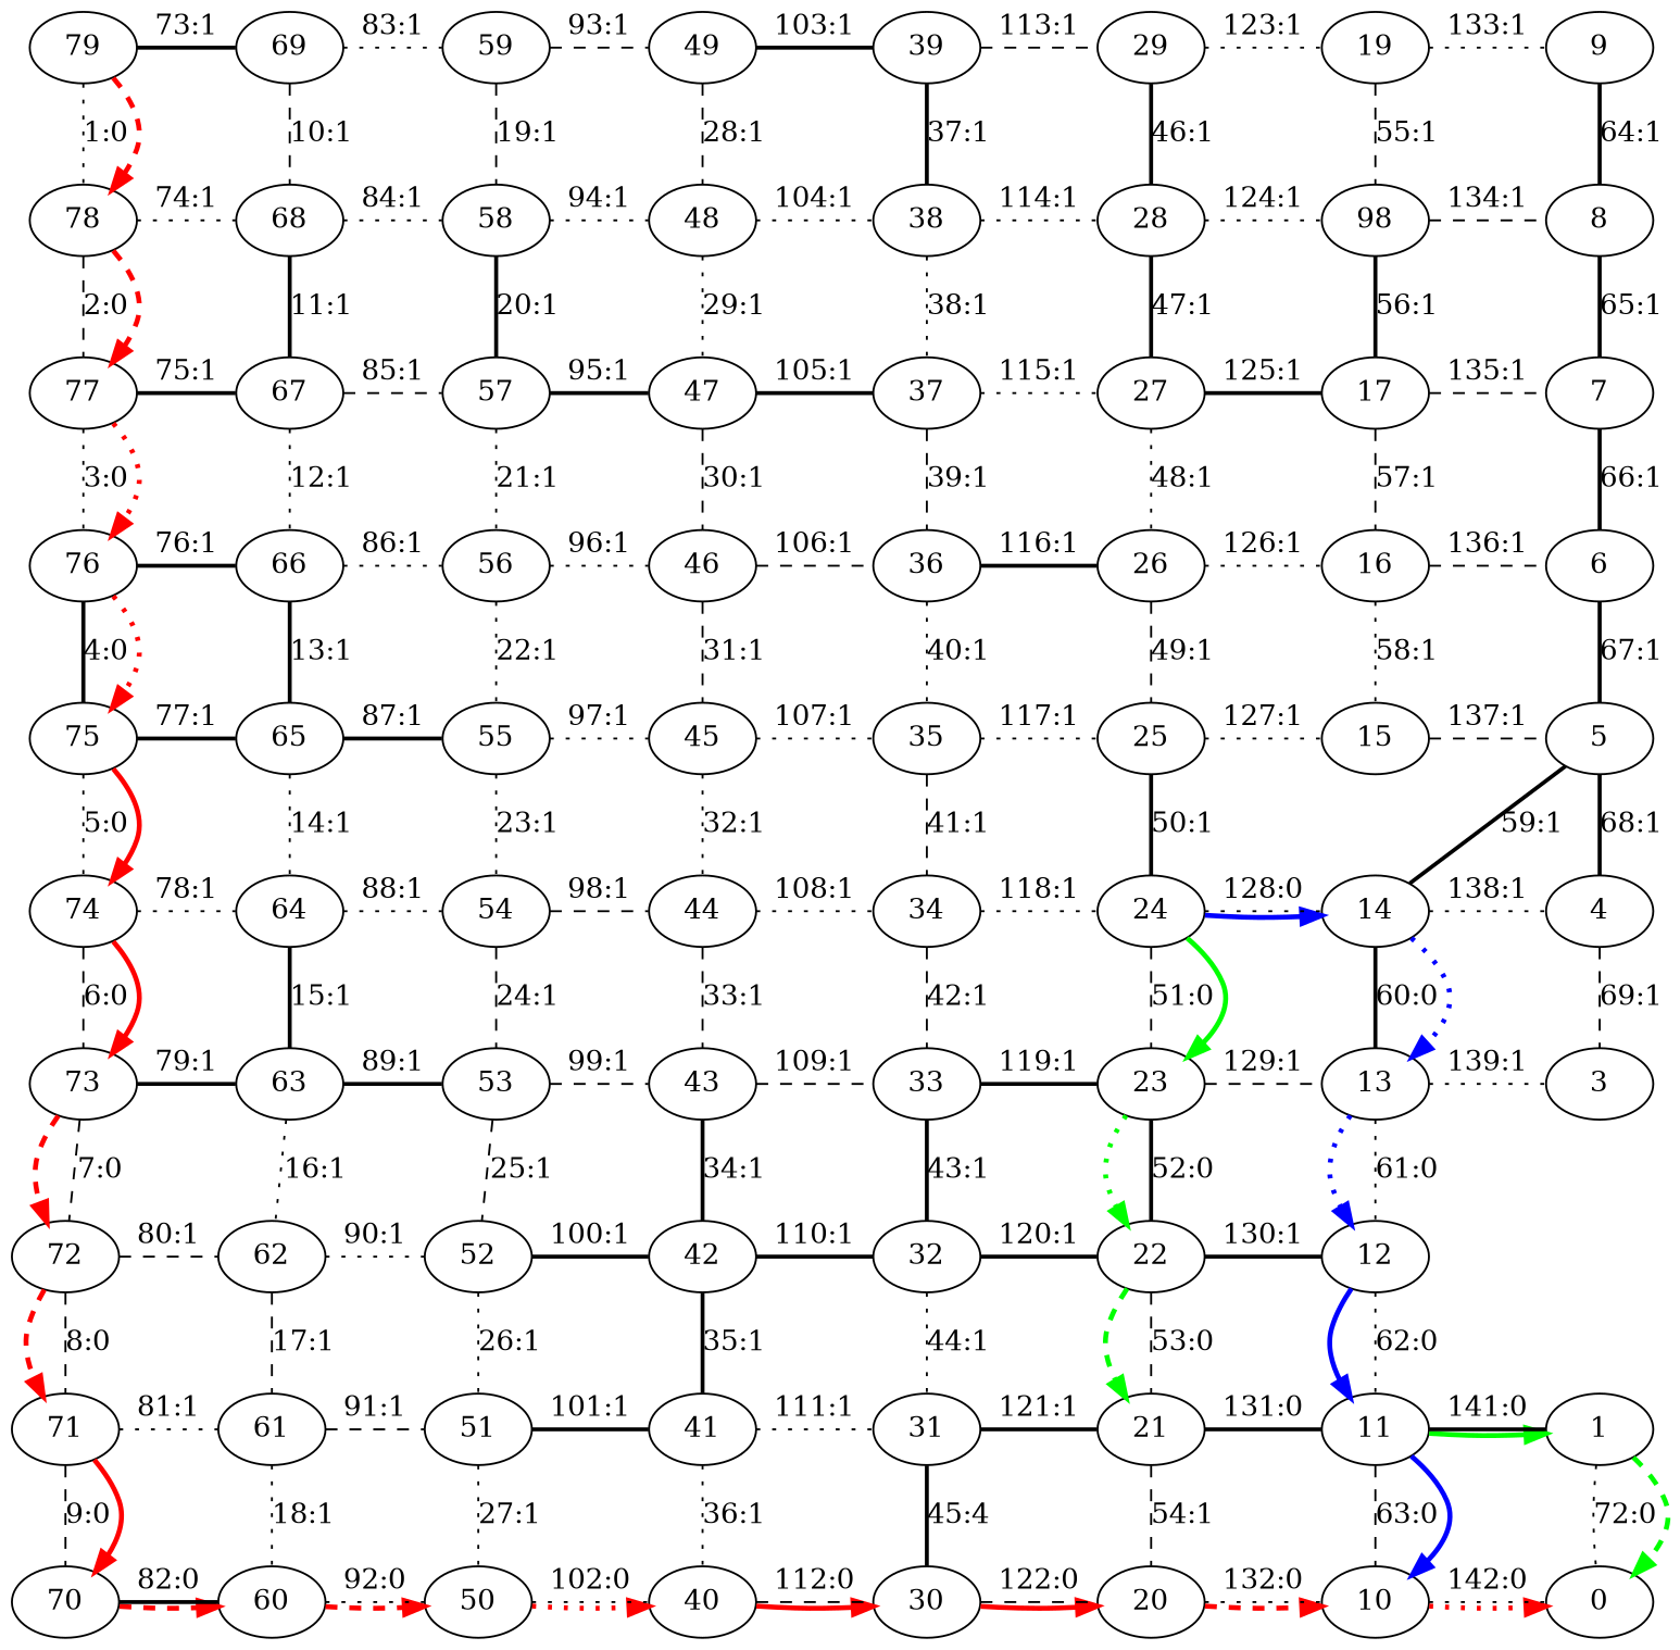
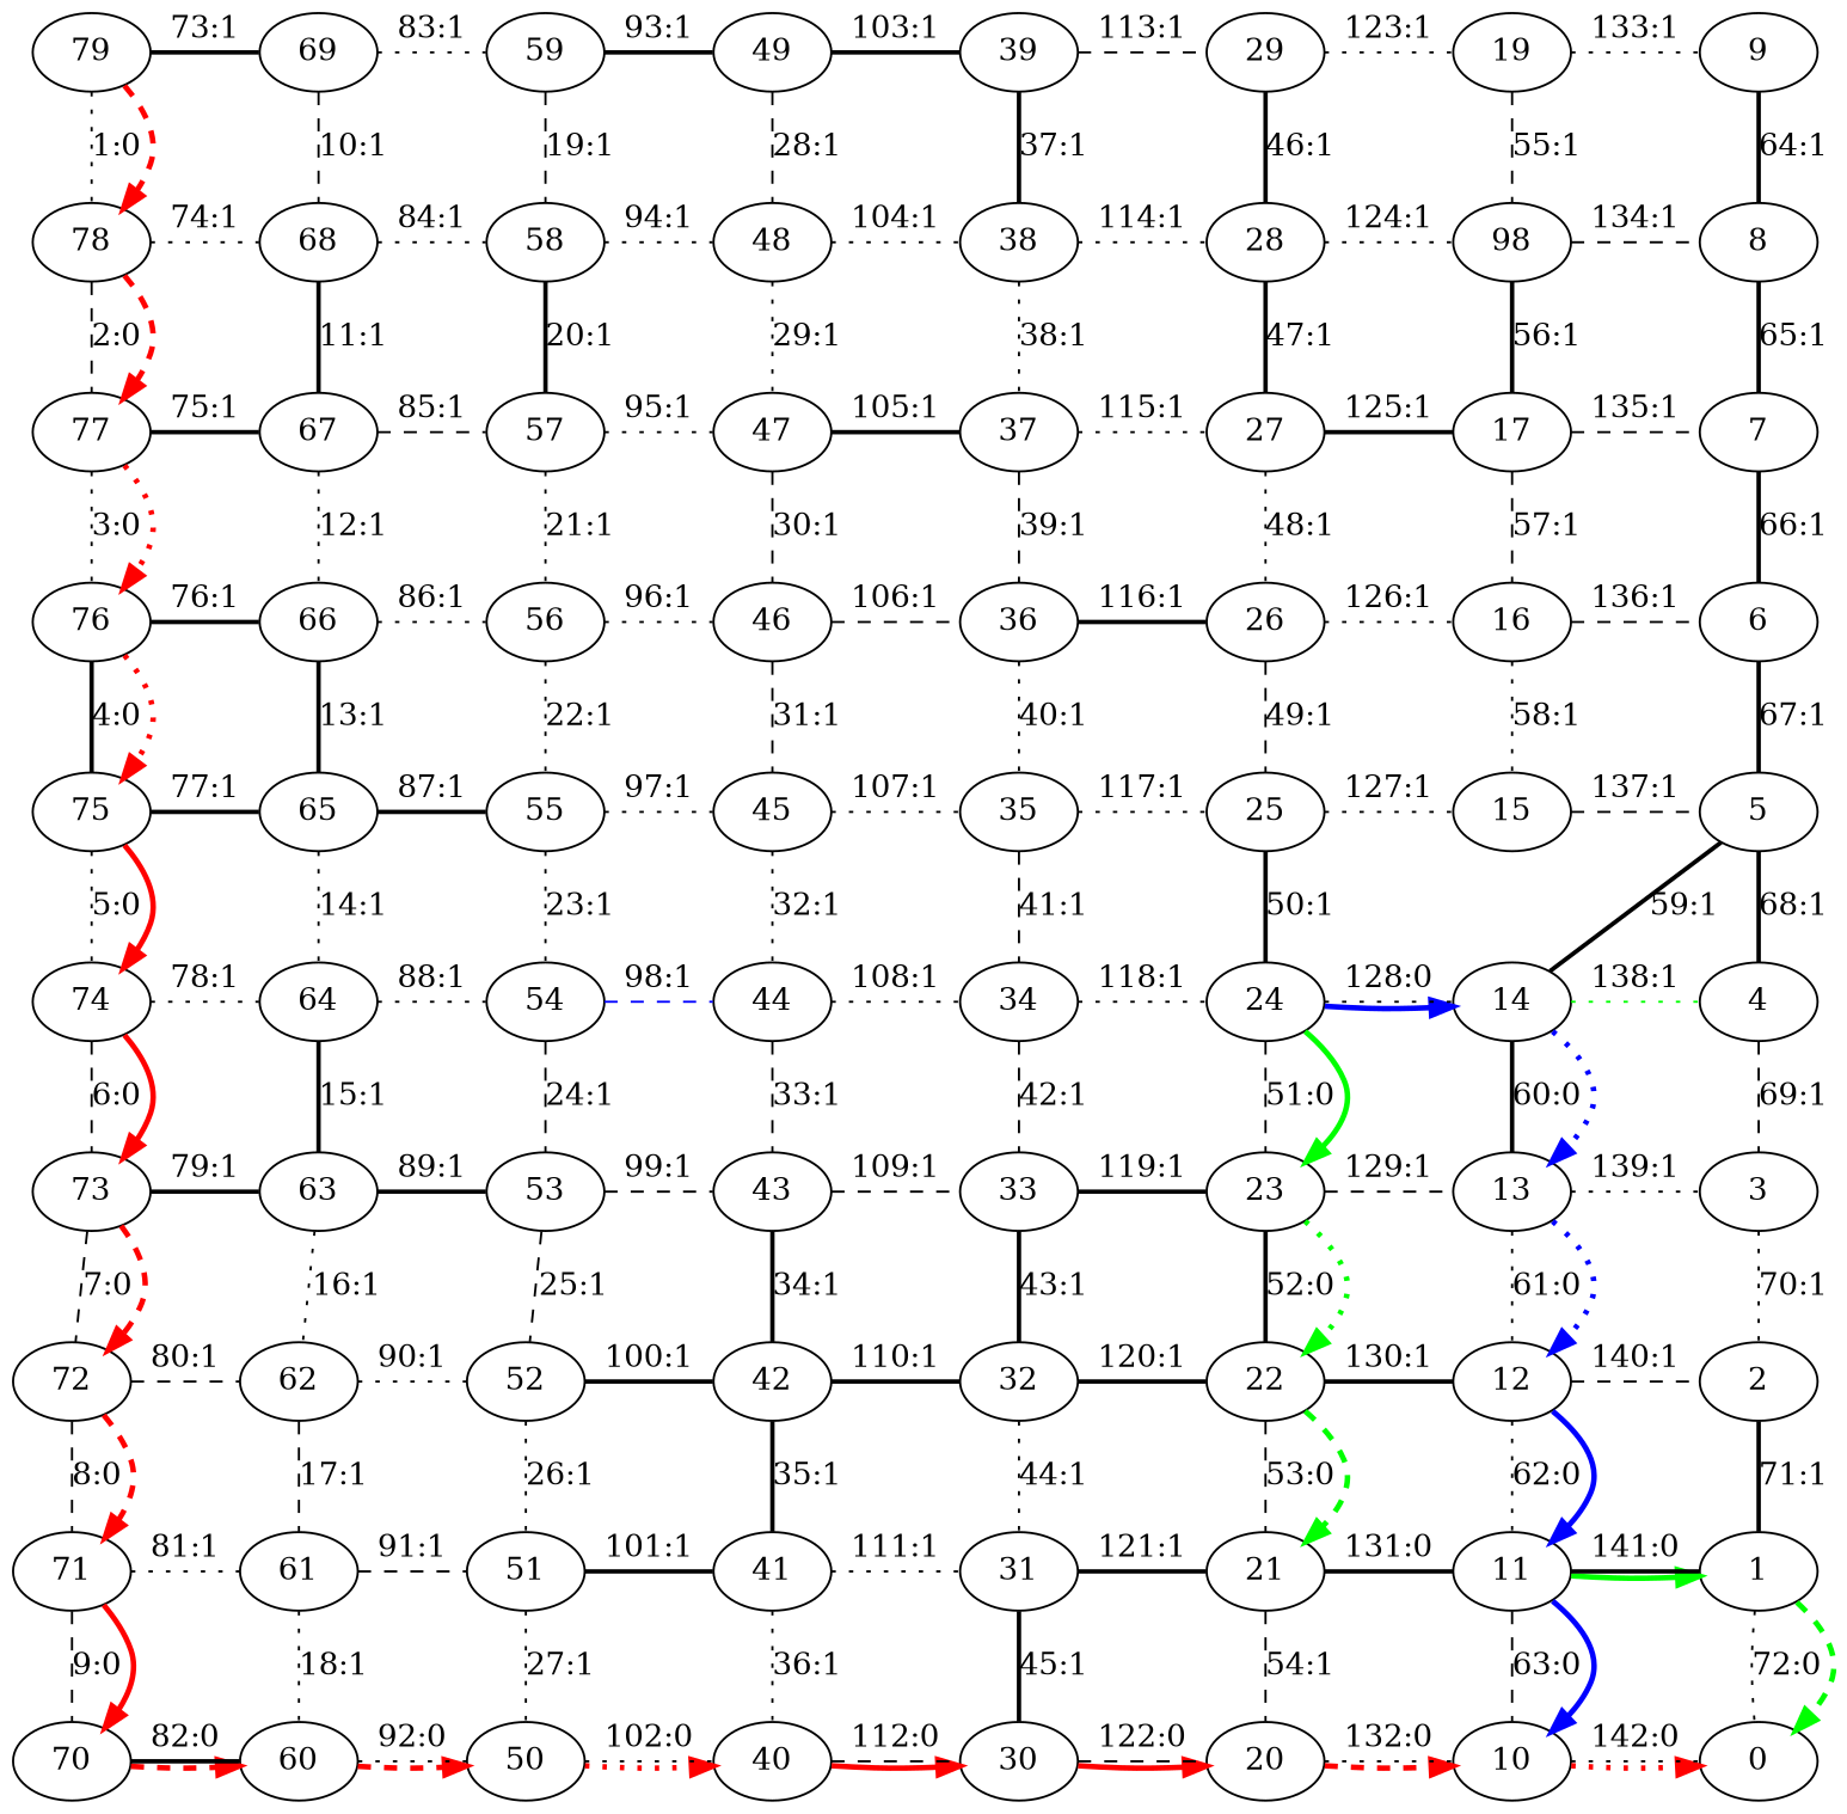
  digraph {
    edge [style=dotted arrowhead=none]
    70
    60
    50
    40
    30
    20
    10
    0
    71
    21
    11
    1
    61
    51
    41
    31
    72
    22
    12
    62
    52
    42
    32
+   2
    73
    23
    13
    63
    53
    43
    33
    3
    74
    24
    14
    64
    54
    44
    34
    4
    75
    65
    55
    45
    35
    25
    15
    5
    76
    66
    56
    46
    36
    26
    16
    6
    77
    67
    57
    47
    37
    27
    17
    7
    78
    68
    58
    48
    38
    28
    n71 [label=98]
    8
    79
    69
    59
    49
    39
    29
    19
    9
    subgraph sub_1 {
      rank=same
      70
      60
      50
      40
      30
      20
      10
      0
    }
    subgraph sub_2 {
      rank=same
      71
      21
      11
      1
      61
      51
      41
      31
    }
    subgraph sub_3 {
      rank=same
      72
      22
      12
      62
      52
      42
      32
+     2
    }
    subgraph sub_4 {
      rank=same
      73
      23
      13
      63
      53
      43
      33
      3
    }
    subgraph sub_5 {
      rank=same
      74
      24
      14
      64
      54
      44
      34
      4
    }
    subgraph sub_6 {
      rank=same
      75
      65
      55
      45
      35
      25
      15
      5
    }
    subgraph sub_7 {
      rank=same
      76
      66
      56
      46
      36
      26
      16
      6
    }
    subgraph sub_8 {
      rank=same
      77
      67
      57
      47
      37
      27
      17
      7
    }
    subgraph sub_9 {
      rank=same
      78
      68
      58
      48
      38
      28
      n71
      8
    }
    subgraph sub_10 {
      rank=same
      79
      69
      59
      49
      39
      29
      19
      9
    }
    70 -> 60 [color=red penwidth=2.5 style=dashed weight=0 arrowhead=""]
    70 -> 60 [label="82:0" style=bold]
    60 -> 50 [color=red penwidth=2.5 style=dashed weight=0 arrowhead=""]
    60 -> 50 [label="92:0"]
    50 -> 40 [color=red penwidth=2.5 weight=0 arrowhead=""]
    50 -> 40 [label="102:0"]
    40 -> 30 [color=red penwidth=2.5 style=bold weight=0 arrowhead=""]
    40 -> 30 [label="112:0" style=dashed]
    30 -> 20 [color=red penwidth=2.5 style=bold weight=0 arrowhead=""]
    30 -> 20 [label="122:0" style=dashed]
    20 -> 10 [color=red penwidth=2.5 style=dashed weight=0 arrowhead=""]
    20 -> 10 [label="132:0"]
    10 -> 0 [color=red penwidth=2.5 weight=0 arrowhead=""]
    10 -> 0 [label="142:0"]
    71 -> 70 [color=red penwidth=2.5 style=bold weight=0 arrowhead=""]
    71 -> 70 [label="9:0" style=dashed]
    71 -> 61 [label="81:1"]
    21 -> 20 [label="54:1" style=dashed]
    21 -> 11 [label="131:0" style=bold]
    11 -> 10 [color=blue penwidth=2.5 style=bold weight=0 arrowhead=""]
    11 -> 10 [label="63:0" style=dashed]
    11 -> 1 [color=green penwidth=2.5 style=bold weight=0 arrowhead=""]
    11 -> 1 [label="141:0" style=bold]
    1 -> 0 [color=green penwidth=2.5 style=dashed weight=0 arrowhead=""]
    1 -> 0 [label="72:0"]
    61 -> 60 [label="18:1"]
    61 -> 51 [label="91:1" style=dashed]
    51 -> 50 [label="27:1"]
    51 -> 41 [label="101:1" style=bold]
    41 -> 40 [label="36:1"]
    41 -> 31 [label="111:1"]
-   31 -> 30 [label="45:4" style=bold]
+   31 -> 30 [label="45:1" style=bold]
    31 -> 21 [label="121:1" style=bold]
    72 -> 71 [color=red penwidth=2.5 style=dashed weight=0 arrowhead=""]
    72 -> 71 [label="8:0" style=dashed]
    72 -> 62 [label="80:1" style=dashed]
    22 -> 21 [color=green penwidth=2.5 style=dashed weight=0 arrowhead=""]
    22 -> 21 [label="53:0" style=dashed]
    22 -> 12 [label="130:1" style=bold]
    12 -> 11 [color=blue penwidth=2.5 style=bold weight=0 arrowhead=""]
    12 -> 11 [label="62:0"]
+   12 -> 2 [label="140:1" style=dashed]
    62 -> 61 [label="17:1" style=dashed]
    62 -> 52 [label="90:1"]
    52 -> 51 [label="26:1"]
    52 -> 42 [label="100:1" style=bold]
    42 -> 41 [label="35:1" style=bold]
    42 -> 32 [label="110:1" style=bold]
    32 -> 31 [label="44:1"]
    32 -> 22 [label="120:1" style=bold]
+   2 -> 1 [label="71:1" style=bold]
    73 -> 72 [color=red penwidth=2.5 style=dashed weight=0 arrowhead=""]
    73 -> 72 [label="7:0" style=dashed]
    73 -> 63 [label="79:1" style=bold]
    23 -> 22 [color=green penwidth=2.5 weight=0 arrowhead=""]
    23 -> 22 [label="52:0" style=bold]
    23 -> 13 [label="129:1" style=dashed]
    13 -> 12 [color=blue penwidth=2.5 weight=0 arrowhead=""]
    13 -> 12 [label="61:0"]
    13 -> 3 [label="139:1"]
    63 -> 62 [label="16:1"]
    63 -> 53 [label="89:1" style=bold]
    53 -> 52 [label="25:1" style=dashed]
    53 -> 43 [label="99:1" style=dashed]
    43 -> 42 [label="34:1" style=bold]
    43 -> 33 [label="109:1" style=dashed]
    33 -> 32 [label="43:1" style=bold]
    33 -> 23 [label="119:1" style=bold]
+   3 -> 2 [label="70:1"]
    74 -> 73 [color=red penwidth=2.5 style=bold weight=0 arrowhead=""]
    74 -> 73 [label="6:0" style=dashed]
    74 -> 64 [label="78:1"]
    24 -> 23 [color=green penwidth=2.5 style=bold weight=0 arrowhead=""]
    24 -> 23 [label="51:0" style=dashed]
    24 -> 14 [color=blue penwidth=2.5 style=bold weight=0 arrowhead=""]
    24 -> 14 [label="128:0"]
    14 -> 13 [color=blue penwidth=2.5 weight=0 arrowhead=""]
    14 -> 13 [label="60:0" style=bold]
-   14 -> 4 [label="138:1"]
+   14 -> 4 [label="138:1" color=green]
    64 -> 63 [label="15:1" style=bold]
    64 -> 54 [label="88:1"]
    54 -> 53 [label="24:1" style=dashed]
-   54 -> 44 [label="98:1" style=dashed]
+   54 -> 44 [label="98:1" style=dashed color=blue]
    44 -> 43 [label="33:1" style=dashed]
    44 -> 34 [label="108:1"]
    34 -> 33 [label="42:1" style=dashed]
    34 -> 24 [label="118:1"]
    4 -> 3 [label="69:1" style=dashed]
    75 -> 74 [color=red penwidth=2.5 style=bold weight=0 arrowhead=""]
    75 -> 74 [label="5:0"]
    75 -> 65 [label="77:1" style=bold]
    65 -> 64 [label="14:1"]
    65 -> 55 [label="87:1" style=bold]
    55 -> 54 [label="23:1"]
    55 -> 45 [label="97:1"]
    45 -> 44 [label="32:1"]
    45 -> 35 [label="107:1"]
    35 -> 34 [label="41:1" style=dashed]
    35 -> 25 [label="117:1"]
    25 -> 24 [label="50:1" style=bold]
    25 -> 15 [label="127:1"]
    15 -> 5 [label="137:1" style=dashed]
    5 -> 14 [label="59:1" style=bold]
    5 -> 4 [label="68:1" style=bold]
    76 -> 75 [color=red penwidth=2.5 weight=0 arrowhead=""]
    76 -> 75 [label="4:0" style=bold]
    76 -> 66 [label="76:1" style=bold]
    66 -> 65 [label="13:1" style=bold]
    66 -> 56 [label="86:1"]
    56 -> 55 [label="22:1"]
    56 -> 46 [label="96:1"]
    46 -> 45 [label="31:1" style=dashed]
    46 -> 36 [label="106:1" style=dashed]
    36 -> 35 [label="40:1"]
    36 -> 26 [label="116:1" style=bold]
    26 -> 25 [label="49:1" style=dashed]
    26 -> 16 [label="126:1"]
    16 -> 15 [label="58:1"]
    16 -> 6 [label="136:1" style=dashed]
    6 -> 5 [label="67:1" style=bold]
    77 -> 76 [color=red penwidth=2.5 weight=0 arrowhead=""]
    77 -> 76 [label="3:0"]
    77 -> 67 [label="75:1" style=bold]
    67 -> 66 [label="12:1"]
    67 -> 57 [label="85:1" style=dashed]
    57 -> 56 [label="21:1"]
-   57 -> 47 [label="95:1" style=bold]
+   57 -> 47 [label="95:1"]
    47 -> 46 [label="30:1" style=dashed]
    47 -> 37 [label="105:1" style=bold]
    37 -> 36 [label="39:1" style=dashed]
    37 -> 27 [label="115:1"]
    27 -> 26 [label="48:1"]
    27 -> 17 [label="125:1" style=bold]
    17 -> 16 [label="57:1" style=dashed]
    17 -> 7 [label="135:1" style=dashed]
    7 -> 6 [label="66:1" style=bold]
    78 -> 77 [color=red penwidth=2.5 style=dashed weight=0 arrowhead=""]
    78 -> 77 [label="2:0" style=dashed]
    78 -> 68 [label="74:1"]
    68 -> 67 [label="11:1" style=bold]
    68 -> 58 [label="84:1"]
    58 -> 57 [label="20:1" style=bold]
    58 -> 48 [label="94:1"]
    48 -> 47 [label="29:1"]
    48 -> 38 [label="104:1"]
    38 -> 37 [label="38:1"]
    38 -> 28 [label="114:1"]
    28 -> 27 [label="47:1" style=bold]
    28 -> n71 [label="124:1"]
    n71 -> 17 [label="56:1" style=bold]
    n71 -> 8 [label="134:1" style=dashed]
    8 -> 7 [label="65:1" style=bold]
    79 -> 78 [color=red penwidth=2.5 style=dashed weight=0 arrowhead=""]
    79 -> 78 [label="1:0"]
    79 -> 69 [label="73:1" style=bold]
    69 -> 68 [label="10:1" style=dashed]
    69 -> 59 [label="83:1"]
    59 -> 58 [label="19:1" style=dashed]
-   59 -> 49 [label="93:1" style=dashed]
+   59 -> 49 [label="93:1" style=bold]
    49 -> 48 [label="28:1" style=dashed]
    49 -> 39 [label="103:1" style=bold]
    39 -> 38 [label="37:1" style=bold]
    39 -> 29 [label="113:1" style=dashed]
    29 -> 28 [label="46:1" style=bold]
    29 -> 19 [label="123:1"]
    19 -> n71 [label="55:1" style=dashed]
    19 -> 9 [label="133:1"]
    9 -> 8 [label="64:1" style=bold]
  }
